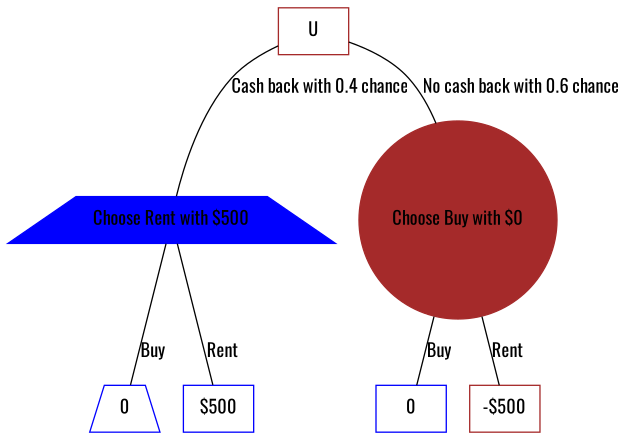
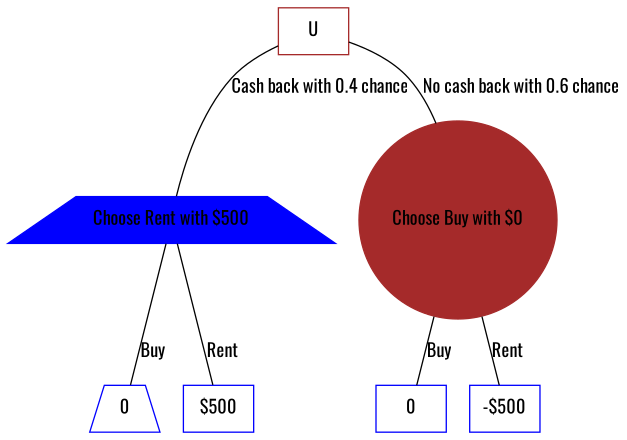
  graph {
    fontname=Oswald
    node [shape=box color=blue fontname=Oswald]
    edge [fontname=Oswald]
    U [color=brown]
    n2 [label="Choose Rent with $500" shape=trapezium style=filled]
    n3 [color=brown label="Choose Buy with $0" shape=circle style=filled]
    n4 [label=0 shape=trapezium]
    "$500"
    n6 [label=0]
-   "-$500" [color=brown]
+   "-$500"
    U -- n2 [label="Cash back with 0.4 chance"]
    U -- n3 [label="No cash back with 0.6 chance"]
    n2 -- n4 [label=Buy]
    n2 -- "$500" [label=Rent]
    n3 -- n6 [label=Buy]
    n3 -- "-$500" [label=Rent]
  }
